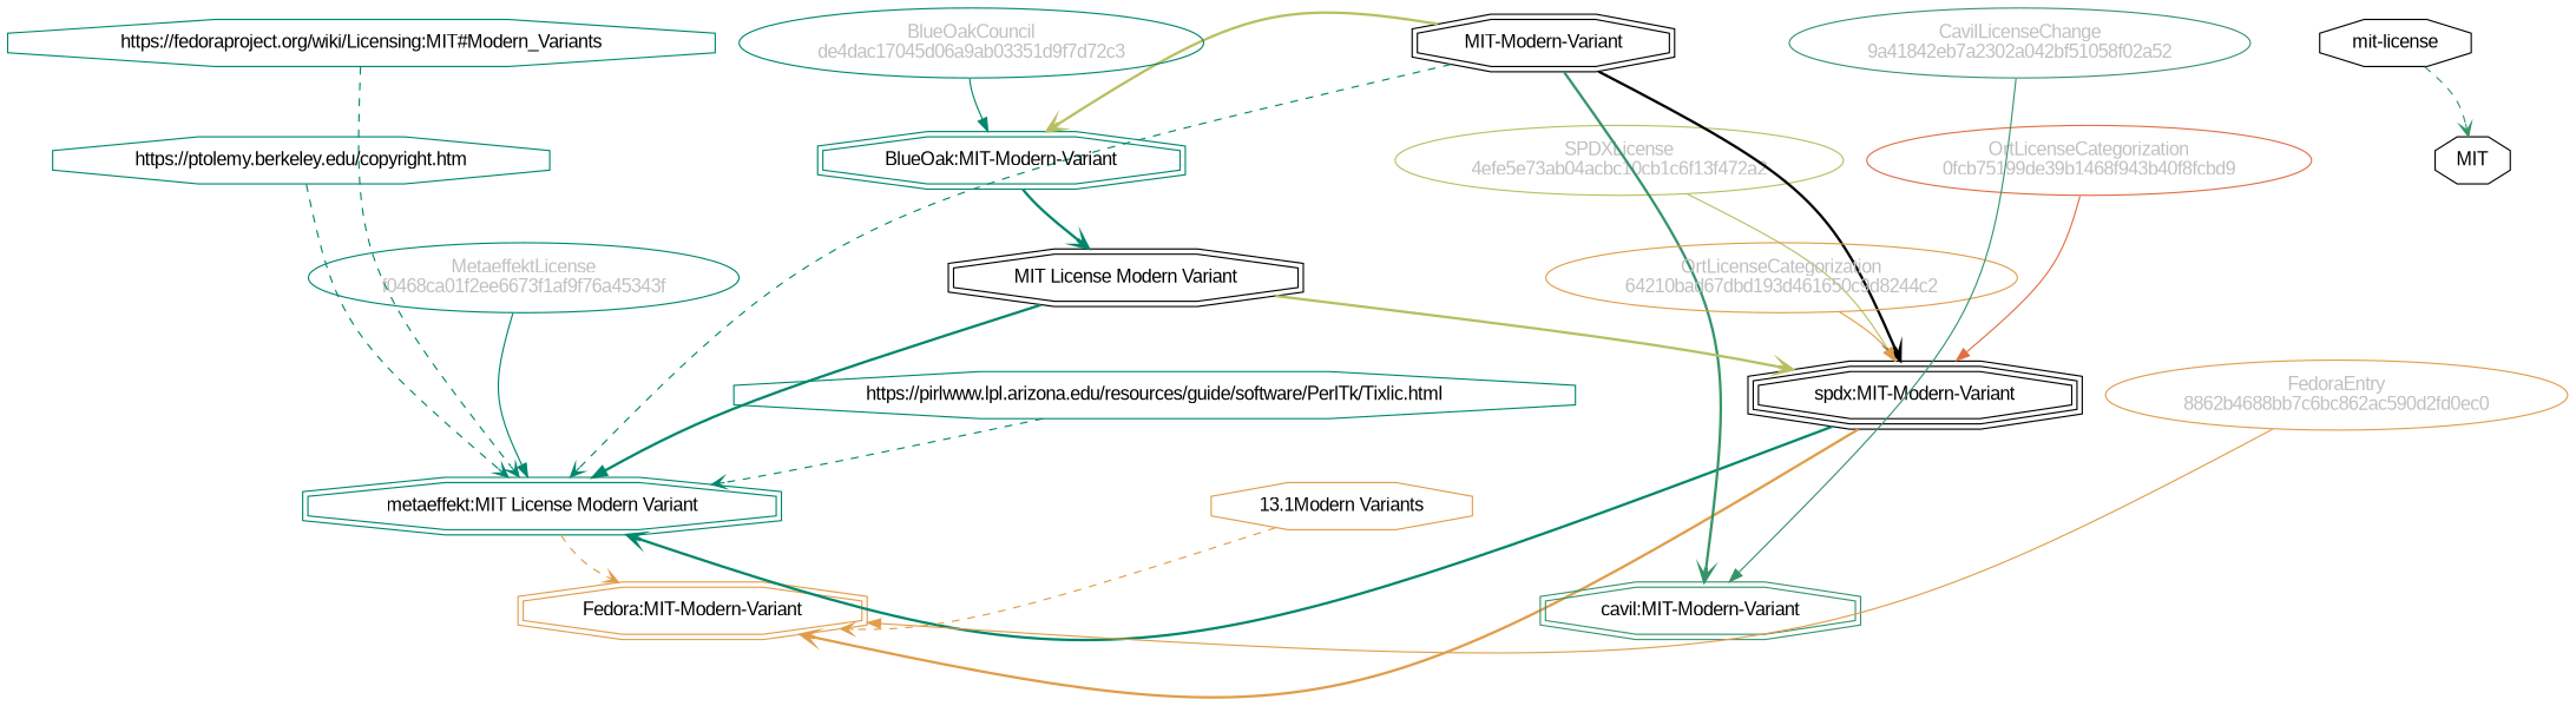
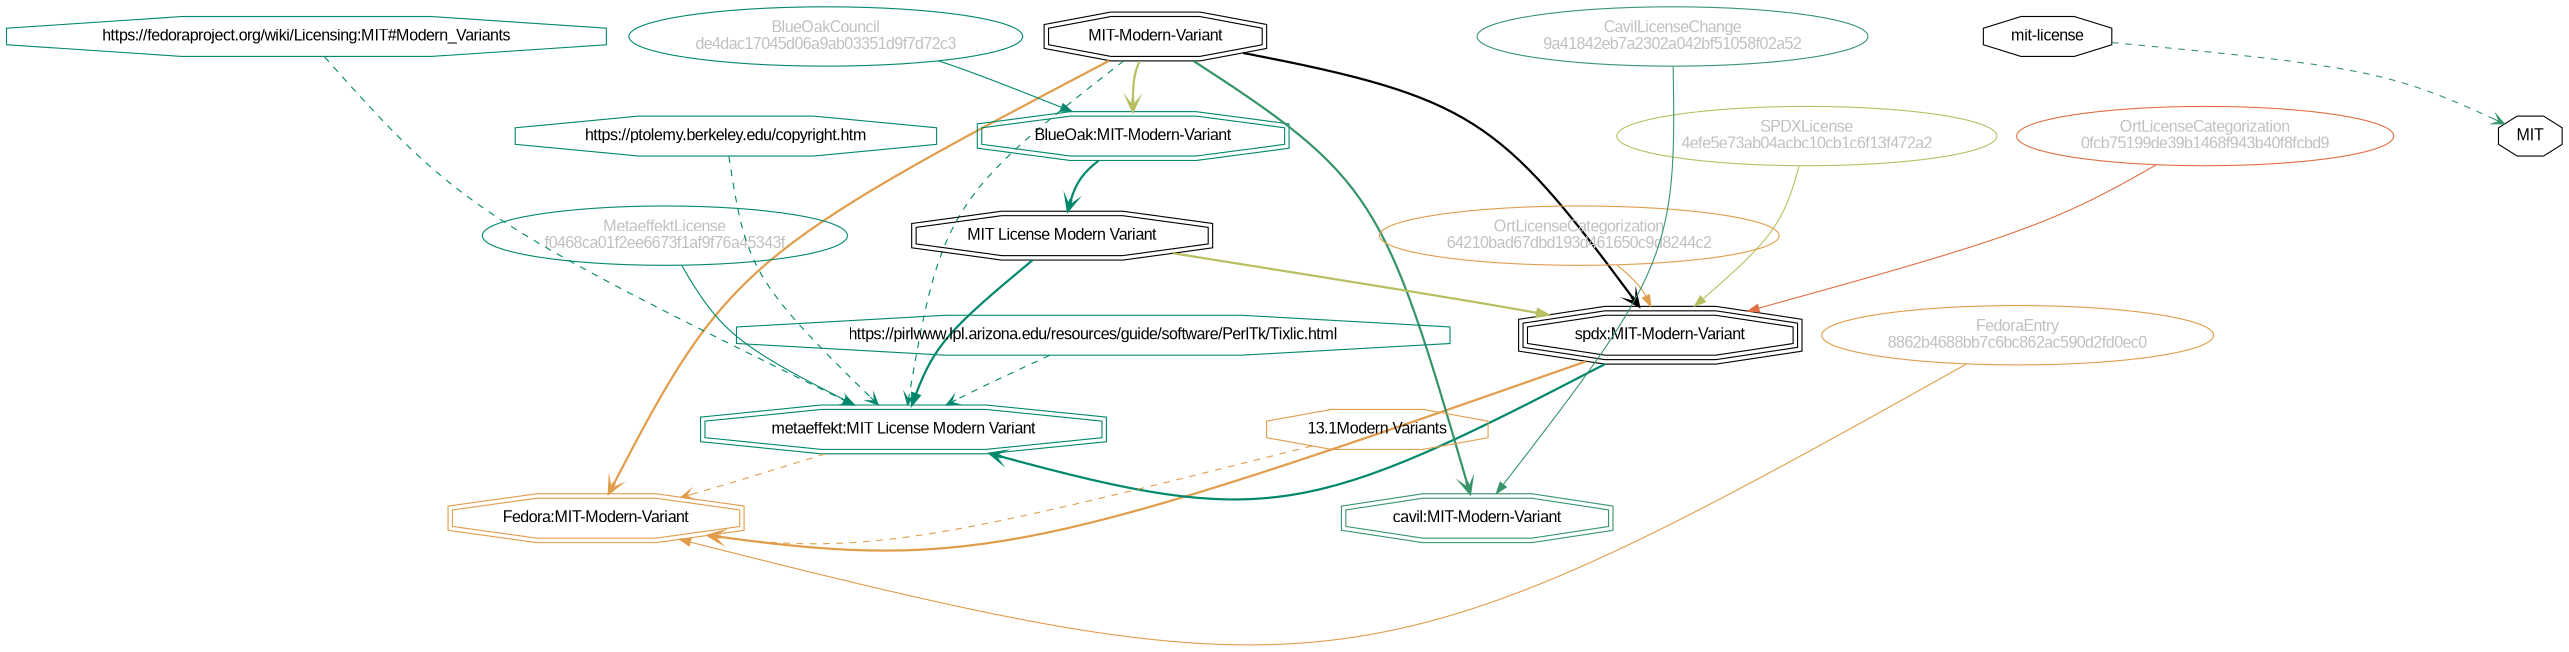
  strict digraph {
    fontname="Liberation Sans"
    splines=curved
    node [color="#00876c" fontname="Liberation Sans" shape=ellipse]
    edge [color="#00876c" fontname="Liberation Sans" weight=0.5 arrowhead=vee style=bold]
    n1 [color="#b8bf62" fillcolor="beige;1" fontcolor=gray label="SPDXLicense\n4efe5e73ab04acbc10cb1c6f13f472a2"]
    n2 [label="spdx:MIT-Modern-Variant" shape=tripleoctagon color=""]
    n3 [color="#e09d4b" label="Fedora:MIT-Modern-Variant" shape=doubleoctagon]
    n4 [label="metaeffekt:MIT License Modern Variant" shape=doubleoctagon]
    n5 [label="MIT-Modern-Variant" shape=doubleoctagon color=""]
    n6 [label="BlueOak:MIT-Modern-Variant" shape=doubleoctagon]
    n7 [color="#379469" label="cavil:MIT-Modern-Variant" shape=doubleoctagon]
    n8 [label="MIT License Modern Variant" shape=doubleoctagon color=""]
    n9 [label=MIT shape=octagon color=""]
    n10 [color="#e09d4b" fillcolor="beige;1" fontcolor=gray label="FedoraEntry\n8862b4688bb7c6bc862ac590d2fd0ec0"]
    n11 [color="#e09d4b" label="13.1Modern Variants" shape=octagon]
    n12 [fillcolor="beige;1" fontcolor=gray label="BlueOakCouncil\nde4dac17045d06a9ab03351d9f7d72c3"]
    n13 [label="mit-license" shape=octagon color=""]
    n14 [color="#e06f45" fillcolor="beige;1" fontcolor=gray label="OrtLicenseCategorization\n0fcb75199de39b1468f943b40f8fcbd9"]
    n15 [color="#e09d4b" fillcolor="beige;1" fontcolor=gray label="OrtLicenseCategorization\n64210bad67dbd193d461650c9d8244c2"]
    n16 [color="#379469" fillcolor="beige;1" fontcolor=gray label="CavilLicenseChange\n9a41842eb7a2302a042bf51058f02a52"]
    n17 [fillcolor="beige;1" fontcolor=gray label="MetaeffektLicense\nf0468ca01f2ee6673f1af9f76a45343f"]
    n18 [label="https://fedoraproject.org/wiki/Licensing:MIT#Modern_Variants" shape=octagon]
    n19 [label="https://ptolemy.berkeley.edu/copyright.htm" shape=octagon]
    n20 [label="https://pirlwww.lpl.arizona.edu/resources/guide/software/PerlTk/Tixlic.html" shape=octagon]
    n1 -> n2 [color="#b8bf62" arrowhead="" style=""]
    n2 -> n3 [color="#e09d4b" weight=0.7]
    n2 -> n4 [weight=0.7]
    n4 -> n3 [color="#e09d4b" style=dashed]
    n5 -> n2 [weight=0.7 color=""]
+   n5 -> n3 [color="#e09d4b" weight=0.7]
    n5 -> n4 [style=dashed]
    n5 -> n6 [color="#b8bf62" weight=0.7]
    n5 -> n7 [color="#379469" weight=0.7]
    n6 -> n8 [weight=0.7]
-   n8 -> n2 [color="#b8bf62" weight=0.7]
+   n8 -> n2 [arrowhead=normal color="#b8bf62" weight=0.7]
    n8 -> n4 [arrowhead=normal weight=0.7]
    n10 -> n3 [color="#e09d4b" arrowhead="" style=""]
    n11 -> n3 [color="#e09d4b" style=dashed]
    n12 -> n6 [arrowhead="" style=""]
    n13 -> n9 [color="#379469" style=dashed]
    n14 -> n2 [color="#e06f45" arrowhead="" style=""]
    n15 -> n2 [color="#e09d4b" arrowhead="" style=""]
    n16 -> n7 [color="#379469" arrowhead="" style=""]
    n17 -> n4 [arrowhead="" style=""]
    n18 -> n4 [style=dashed]
    n19 -> n4 [style=dashed]
    n20 -> n4 [style=dashed]
  }
